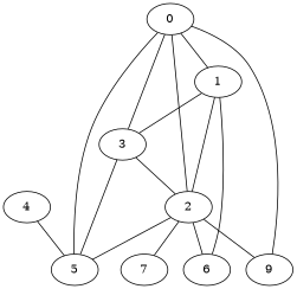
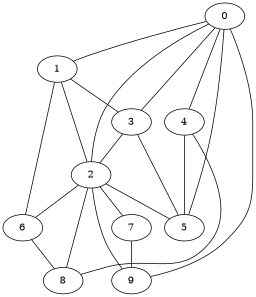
  strict graph {
    edge [weight=1]
    0
    1
    2
    3
    4
    5
    9
    6
    7
+   8
    0 -- 1 [weight=4]
    0 -- 2 [weight=4]
    0 -- 3 [weight=5]
+   0 -- 4 [weight=3]
    0 -- 5 [weight=8]
    0 -- 9 [weight=10]
    1 -- 2 [weight=9]
    1 -- 3 [weight=0]
    1 -- 6
    2 -- 5 [weight=0]
    2 -- 9 [weight=8]
    2 -- 6 [weight=3]
    2 -- 7 [weight=7]
+   2 -- 8 [weight=2]
    3 -- 2 [weight=7]
    3 -- 5
    4 -- 5 [weight=2]
+   4 -- 8
+   6 -- 8
+   7 -- 9 [weight=7]
  }
